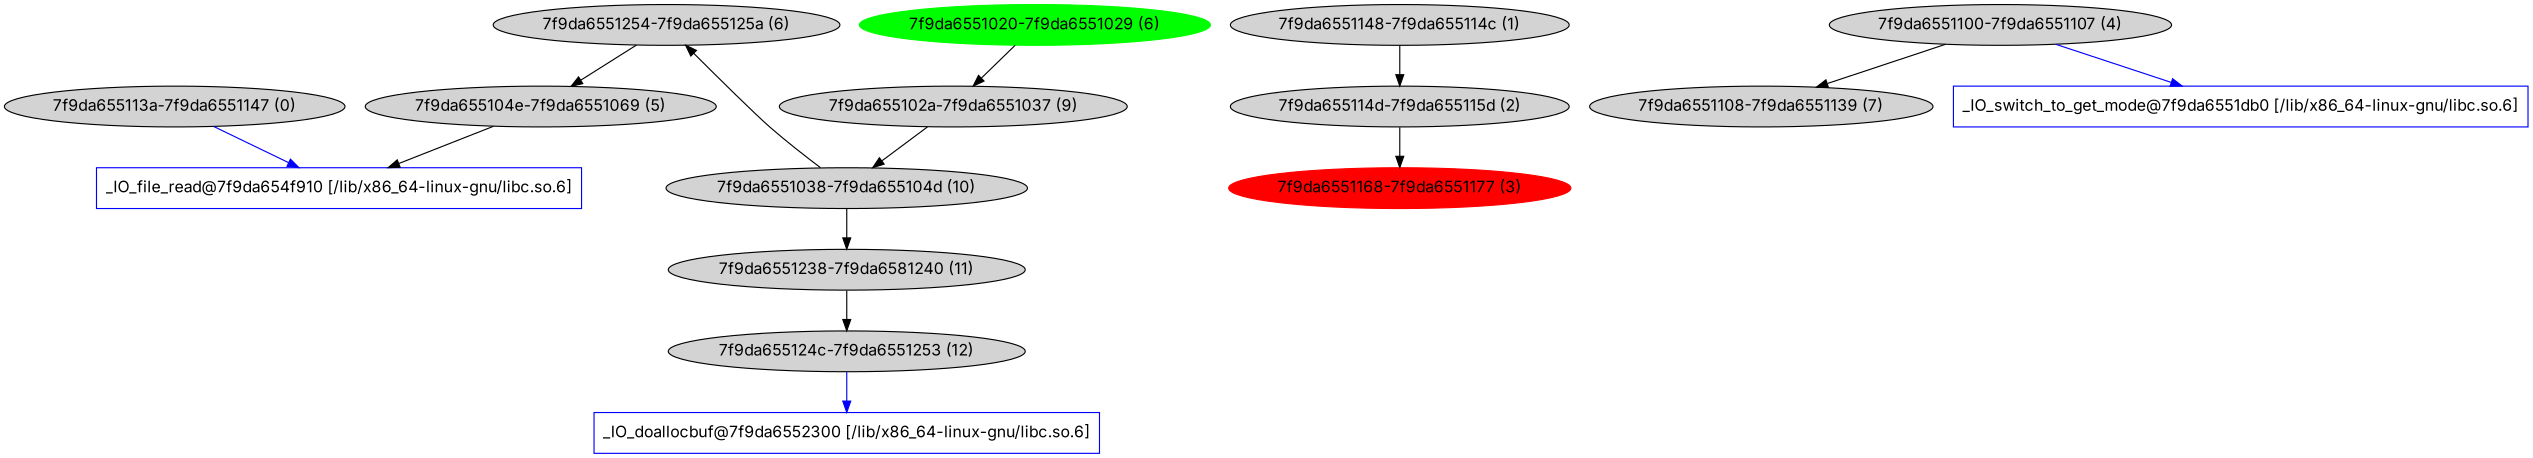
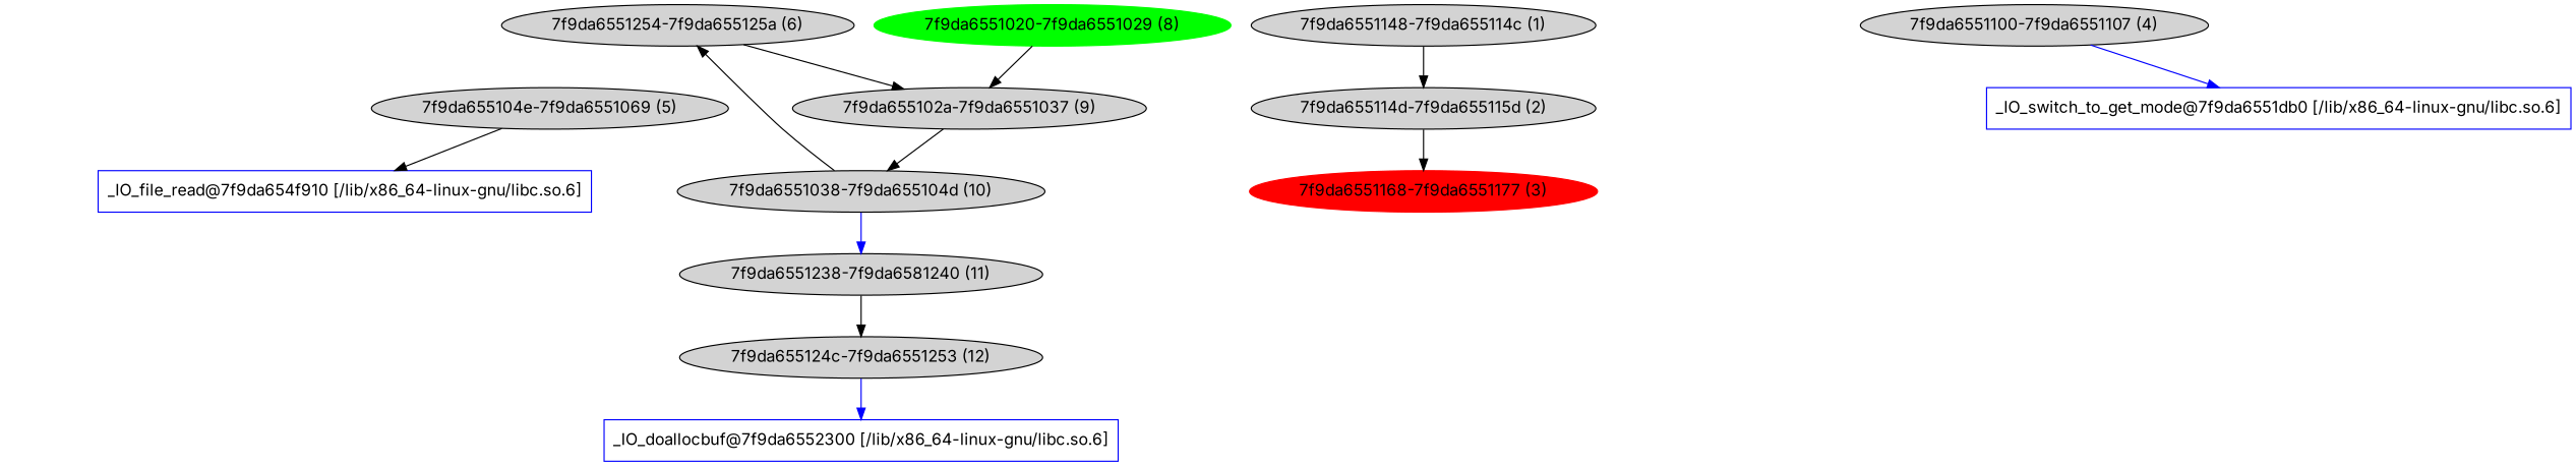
  digraph {
    fontname=Inter
    node [fontname=Inter style=filled]
    edge [fontname=Inter]
-   n1 [label="7f9da655113a-7f9da6551147 (0)"]
    n2 [color=blue label="_IO_file_read@7f9da654f910 [/lib/x86_64-linux-gnu/libc.so.6]" shape=rectangle style=""]
    n3 [label="7f9da6551148-7f9da655114c (1)"]
    n4 [label="7f9da655114d-7f9da655115d (2)"]
    n5 [color=red label="7f9da6551168-7f9da6551177 (3)"]
    n6 [label="7f9da6551100-7f9da6551107 (4)"]
-   n7 [label="7f9da6551108-7f9da6551139 (7)"]
    n8 [color=blue label="_IO_switch_to_get_mode@7f9da6551db0 [/lib/x86_64-linux-gnu/libc.so.6]" shape=rectangle style=""]
    n9 [label="7f9da655104e-7f9da6551069 (5)"]
    n10 [label="7f9da6551254-7f9da655125a (6)"]
-   n11 [color=green label="7f9da6551020-7f9da6551029 (6)"]
+   n11 [color=green label="7f9da6551020-7f9da6551029 (8)"]
    n12 [label="7f9da655102a-7f9da6551037 (9)"]
    n13 [label="7f9da6551038-7f9da655104d (10)"]
    n14 [label="7f9da6551238-7f9da6581240 (11)"]
    n15 [label="7f9da655124c-7f9da6551253 (12)"]
    n16 [color=blue label="_IO_doallocbuf@7f9da6552300 [/lib/x86_64-linux-gnu/libc.so.6]" shape=rectangle style=""]
-   n1 -> n2 [color=blue]
    n3 -> n4
    n4 -> n5
-   n6 -> n7
    n6 -> n8 [color=blue]
    n9 -> n2
-   n10 -> n9
+   n10 -> n12
    n11 -> n12
    n12 -> n13
    n13 -> n10
-   n13 -> n14
+   n13 -> n14 [color=blue]
    n14 -> n15
    n15 -> n16 [color=blue]
  }
